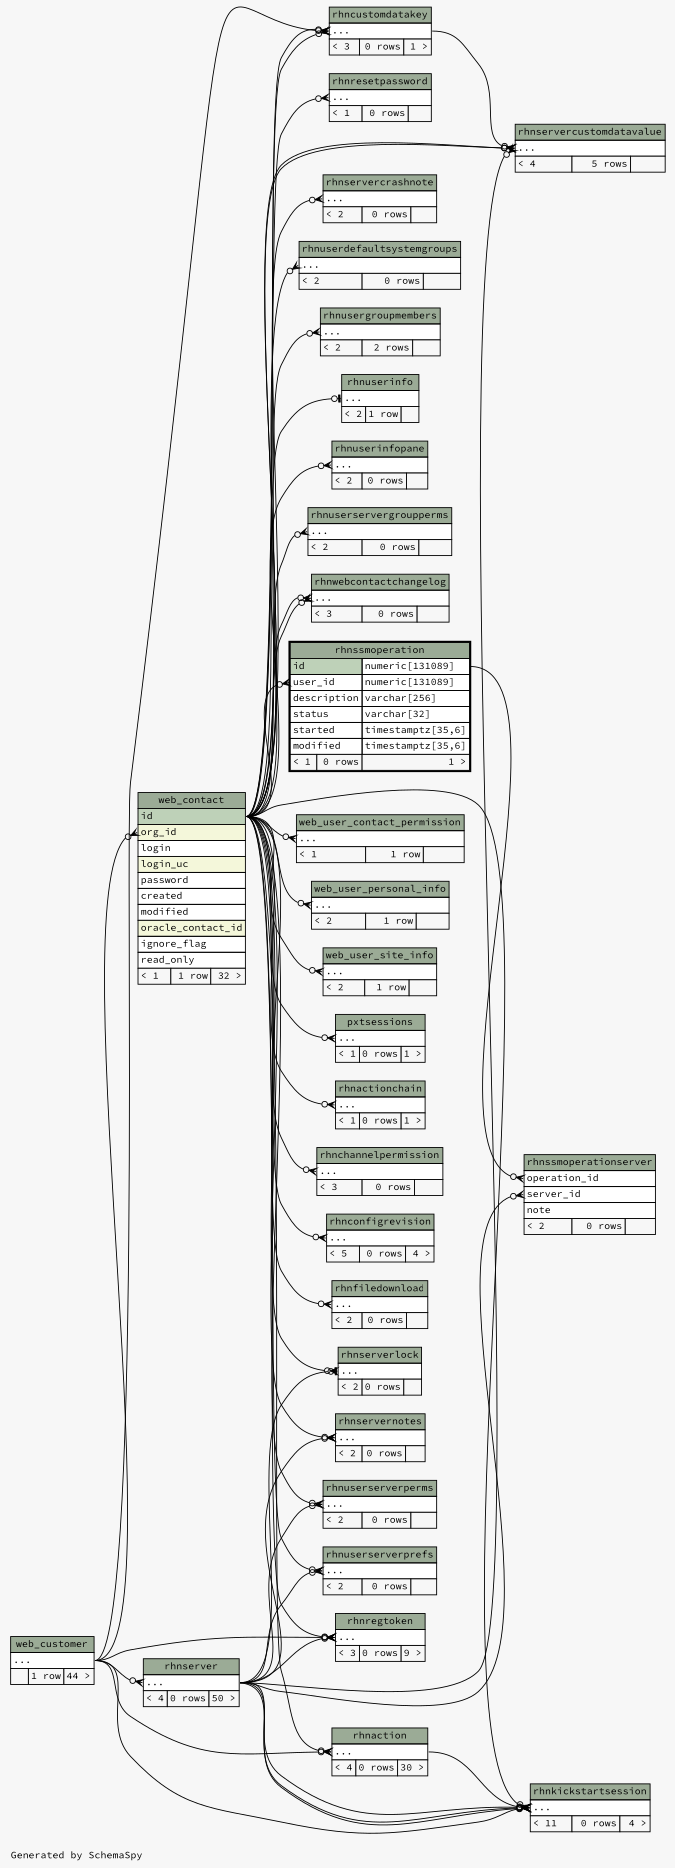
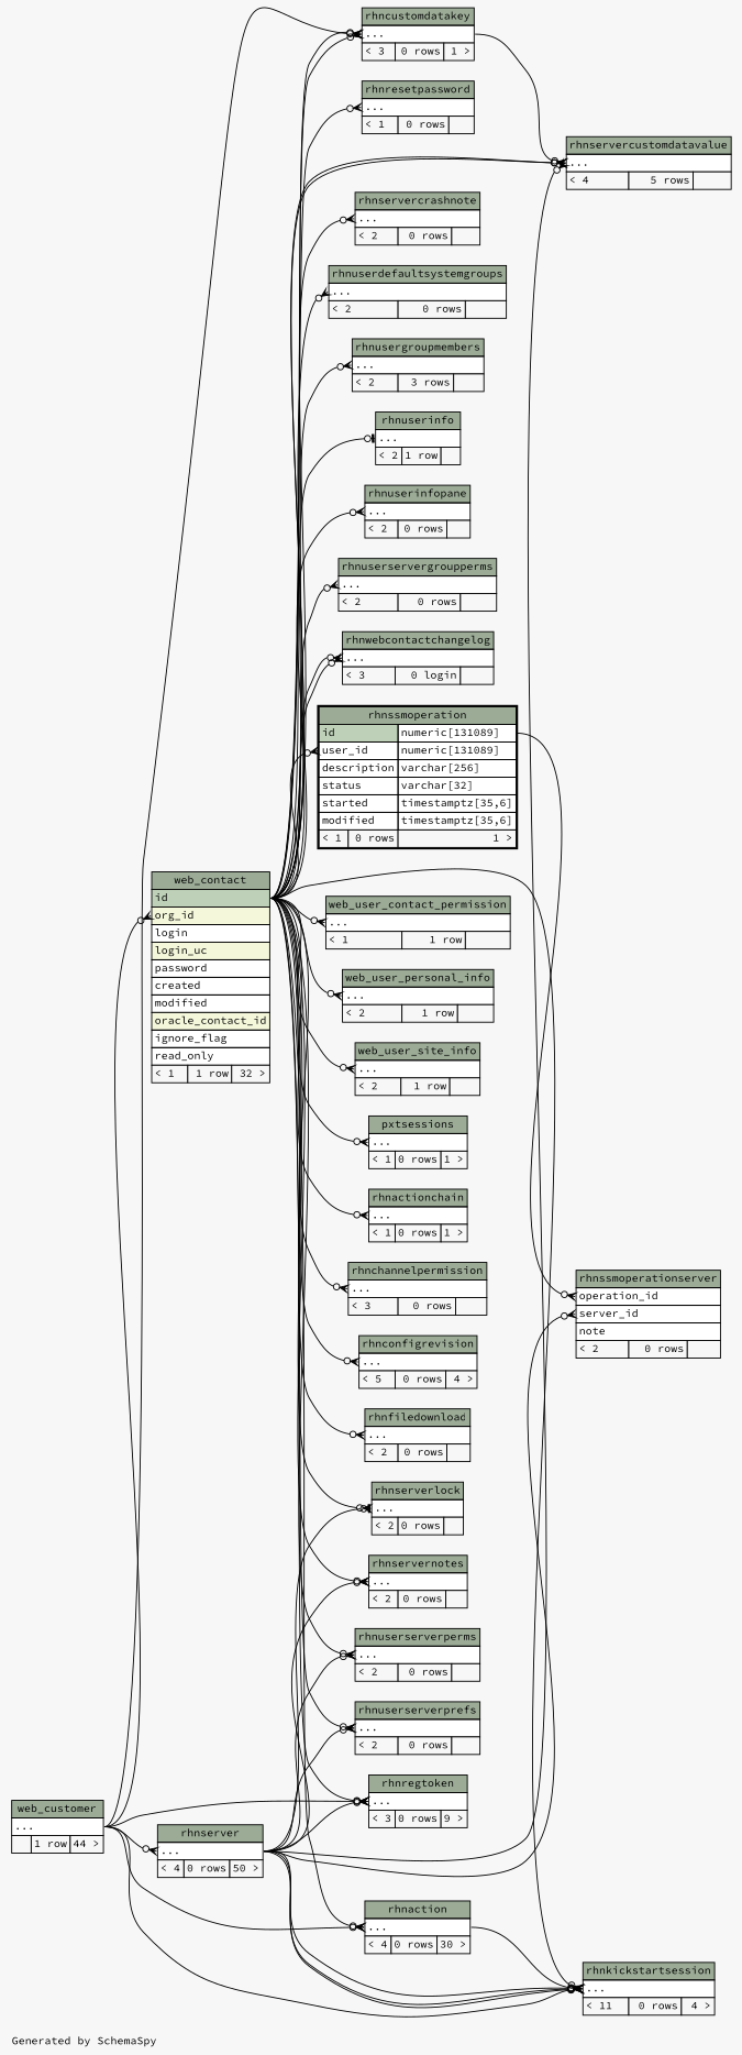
  digraph {
    bgcolor="#f7f7f7"
    fontname="Source Code Pro"
    fontsize=11
    label="\nGenerated by SchemaSpy"
    labeljust=l
    nodesep=0.18
    rankdir=RL
    ranksep=0.46
    node [fontname="Source Code Pro" fontsize=11 shape=plaintext]
    edge [arrowhead=none arrowsize=0.8 arrowtail=crowodot dir=back fontname="Source Code Pro" headport="id:e" tailport="elipses:w"]
    n1 [label=<     <TABLE BORDER="0" CELLBORDER="1" CELLSPACING="0" BGCOLOR="#ffffff">       <TR><TD COLSPAN="3" BGCOLOR="#9bab96" ALIGN="CENTER">pxtsessions</TD></TR>       <TR><TD PORT="elipses" COLSPAN="3" ALIGN="LEFT">...</TD></TR>       <TR><TD ALIGN="LEFT" BGCOLOR="#f7f7f7">&lt; 1</TD><TD ALIGN="RIGHT" BGCOLOR="#f7f7f7">0 rows</TD><TD ALIGN="RIGHT" BGCOLOR="#f7f7f7">1 &gt;</TD></TR>     </TABLE>>]
    n2 [label=<     <TABLE BORDER="0" CELLBORDER="1" CELLSPACING="0" BGCOLOR="#ffffff">       <TR><TD COLSPAN="3" BGCOLOR="#9bab96" ALIGN="CENTER">web_contact</TD></TR>       <TR><TD PORT="id" COLSPAN="3" BGCOLOR="#bed1b8" ALIGN="LEFT">id</TD></TR>       <TR><TD PORT="org_id" COLSPAN="3" BGCOLOR="#f4f7da" ALIGN="LEFT">org_id</TD></TR>       <TR><TD PORT="login" COLSPAN="3" ALIGN="LEFT">login</TD></TR>       <TR><TD PORT="login_uc" COLSPAN="3" BGCOLOR="#f4f7da" ALIGN="LEFT">login_uc</TD></TR>       <TR><TD PORT="password" COLSPAN="3" ALIGN="LEFT">password</TD></TR>       <TR><TD PORT="created" COLSPAN="3" ALIGN="LEFT">created</TD></TR>       <TR><TD PORT="modified" COLSPAN="3" ALIGN="LEFT">modified</TD></TR>       <TR><TD PORT="oracle_contact_id" COLSPAN="3" BGCOLOR="#f4f7da" ALIGN="LEFT">oracle_contact_id</TD></TR>       <TR><TD PORT="ignore_flag" COLSPAN="3" ALIGN="LEFT">ignore_flag</TD></TR>       <TR><TD PORT="read_only" COLSPAN="3" ALIGN="LEFT">read_only</TD></TR>       <TR><TD ALIGN="LEFT" BGCOLOR="#f7f7f7">&lt; 1</TD><TD ALIGN="RIGHT" BGCOLOR="#f7f7f7">1 row</TD><TD ALIGN="RIGHT" BGCOLOR="#f7f7f7">32 &gt;</TD></TR>     </TABLE>>]
    n3 [label=<     <TABLE BORDER="0" CELLBORDER="1" CELLSPACING="0" BGCOLOR="#ffffff">       <TR><TD COLSPAN="3" BGCOLOR="#9bab96" ALIGN="CENTER">web_customer</TD></TR>       <TR><TD PORT="elipses" COLSPAN="3" ALIGN="LEFT">...</TD></TR>       <TR><TD ALIGN="LEFT" BGCOLOR="#f7f7f7">  </TD><TD ALIGN="RIGHT" BGCOLOR="#f7f7f7">1 row</TD><TD ALIGN="RIGHT" BGCOLOR="#f7f7f7">44 &gt;</TD></TR>     </TABLE>>]
    n4 [label=<     <TABLE BORDER="0" CELLBORDER="1" CELLSPACING="0" BGCOLOR="#ffffff">       <TR><TD COLSPAN="3" BGCOLOR="#9bab96" ALIGN="CENTER">rhnaction</TD></TR>       <TR><TD PORT="elipses" COLSPAN="3" ALIGN="LEFT">...</TD></TR>       <TR><TD ALIGN="LEFT" BGCOLOR="#f7f7f7">&lt; 4</TD><TD ALIGN="RIGHT" BGCOLOR="#f7f7f7">0 rows</TD><TD ALIGN="RIGHT" BGCOLOR="#f7f7f7">30 &gt;</TD></TR>     </TABLE>>]
    n5 [label=<     <TABLE BORDER="0" CELLBORDER="1" CELLSPACING="0" BGCOLOR="#ffffff">       <TR><TD COLSPAN="3" BGCOLOR="#9bab96" ALIGN="CENTER">rhnactionchain</TD></TR>       <TR><TD PORT="elipses" COLSPAN="3" ALIGN="LEFT">...</TD></TR>       <TR><TD ALIGN="LEFT" BGCOLOR="#f7f7f7">&lt; 1</TD><TD ALIGN="RIGHT" BGCOLOR="#f7f7f7">0 rows</TD><TD ALIGN="RIGHT" BGCOLOR="#f7f7f7">1 &gt;</TD></TR>     </TABLE>>]
    n6 [label=<     <TABLE BORDER="0" CELLBORDER="1" CELLSPACING="0" BGCOLOR="#ffffff">       <TR><TD COLSPAN="3" BGCOLOR="#9bab96" ALIGN="CENTER">rhnchannelpermission</TD></TR>       <TR><TD PORT="elipses" COLSPAN="3" ALIGN="LEFT">...</TD></TR>       <TR><TD ALIGN="LEFT" BGCOLOR="#f7f7f7">&lt; 3</TD><TD ALIGN="RIGHT" BGCOLOR="#f7f7f7">0 rows</TD><TD ALIGN="RIGHT" BGCOLOR="#f7f7f7">  </TD></TR>     </TABLE>>]
    n7 [label=<     <TABLE BORDER="0" CELLBORDER="1" CELLSPACING="0" BGCOLOR="#ffffff">       <TR><TD COLSPAN="3" BGCOLOR="#9bab96" ALIGN="CENTER">rhnconfigrevision</TD></TR>       <TR><TD PORT="elipses" COLSPAN="3" ALIGN="LEFT">...</TD></TR>       <TR><TD ALIGN="LEFT" BGCOLOR="#f7f7f7">&lt; 5</TD><TD ALIGN="RIGHT" BGCOLOR="#f7f7f7">0 rows</TD><TD ALIGN="RIGHT" BGCOLOR="#f7f7f7">4 &gt;</TD></TR>     </TABLE>>]
    n8 [label=<     <TABLE BORDER="0" CELLBORDER="1" CELLSPACING="0" BGCOLOR="#ffffff">       <TR><TD COLSPAN="3" BGCOLOR="#9bab96" ALIGN="CENTER">rhncustomdatakey</TD></TR>       <TR><TD PORT="elipses" COLSPAN="3" ALIGN="LEFT">...</TD></TR>       <TR><TD ALIGN="LEFT" BGCOLOR="#f7f7f7">&lt; 3</TD><TD ALIGN="RIGHT" BGCOLOR="#f7f7f7">0 rows</TD><TD ALIGN="RIGHT" BGCOLOR="#f7f7f7">1 &gt;</TD></TR>     </TABLE>>]
    n9 [label=<     <TABLE BORDER="0" CELLBORDER="1" CELLSPACING="0" BGCOLOR="#ffffff">       <TR><TD COLSPAN="3" BGCOLOR="#9bab96" ALIGN="CENTER">rhnfiledownload</TD></TR>       <TR><TD PORT="elipses" COLSPAN="3" ALIGN="LEFT">...</TD></TR>       <TR><TD ALIGN="LEFT" BGCOLOR="#f7f7f7">&lt; 2</TD><TD ALIGN="RIGHT" BGCOLOR="#f7f7f7">0 rows</TD><TD ALIGN="RIGHT" BGCOLOR="#f7f7f7">  </TD></TR>     </TABLE>>]
    n10 [label=<     <TABLE BORDER="0" CELLBORDER="1" CELLSPACING="0" BGCOLOR="#ffffff">       <TR><TD COLSPAN="3" BGCOLOR="#9bab96" ALIGN="CENTER">rhnkickstartsession</TD></TR>       <TR><TD PORT="elipses" COLSPAN="3" ALIGN="LEFT">...</TD></TR>       <TR><TD ALIGN="LEFT" BGCOLOR="#f7f7f7">&lt; 11</TD><TD ALIGN="RIGHT" BGCOLOR="#f7f7f7">0 rows</TD><TD ALIGN="RIGHT" BGCOLOR="#f7f7f7">4 &gt;</TD></TR>     </TABLE>>]
    n11 [label=<     <TABLE BORDER="0" CELLBORDER="1" CELLSPACING="0" BGCOLOR="#ffffff">       <TR><TD COLSPAN="3" BGCOLOR="#9bab96" ALIGN="CENTER">rhnserver</TD></TR>       <TR><TD PORT="elipses" COLSPAN="3" ALIGN="LEFT">...</TD></TR>       <TR><TD ALIGN="LEFT" BGCOLOR="#f7f7f7">&lt; 4</TD><TD ALIGN="RIGHT" BGCOLOR="#f7f7f7">0 rows</TD><TD ALIGN="RIGHT" BGCOLOR="#f7f7f7">50 &gt;</TD></TR>     </TABLE>>]
    n12 [label=<     <TABLE BORDER="0" CELLBORDER="1" CELLSPACING="0" BGCOLOR="#ffffff">       <TR><TD COLSPAN="3" BGCOLOR="#9bab96" ALIGN="CENTER">rhnregtoken</TD></TR>       <TR><TD PORT="elipses" COLSPAN="3" ALIGN="LEFT">...</TD></TR>       <TR><TD ALIGN="LEFT" BGCOLOR="#f7f7f7">&lt; 3</TD><TD ALIGN="RIGHT" BGCOLOR="#f7f7f7">0 rows</TD><TD ALIGN="RIGHT" BGCOLOR="#f7f7f7">9 &gt;</TD></TR>     </TABLE>>]
    n13 [label=<     <TABLE BORDER="0" CELLBORDER="1" CELLSPACING="0" BGCOLOR="#ffffff">       <TR><TD COLSPAN="3" BGCOLOR="#9bab96" ALIGN="CENTER">rhnresetpassword</TD></TR>       <TR><TD PORT="elipses" COLSPAN="3" ALIGN="LEFT">...</TD></TR>       <TR><TD ALIGN="LEFT" BGCOLOR="#f7f7f7">&lt; 1</TD><TD ALIGN="RIGHT" BGCOLOR="#f7f7f7">0 rows</TD><TD ALIGN="RIGHT" BGCOLOR="#f7f7f7">  </TD></TR>     </TABLE>>]
    n14 [label=<     <TABLE BORDER="0" CELLBORDER="1" CELLSPACING="0" BGCOLOR="#ffffff">       <TR><TD COLSPAN="3" BGCOLOR="#9bab96" ALIGN="CENTER">rhnservercrashnote</TD></TR>       <TR><TD PORT="elipses" COLSPAN="3" ALIGN="LEFT">...</TD></TR>       <TR><TD ALIGN="LEFT" BGCOLOR="#f7f7f7">&lt; 2</TD><TD ALIGN="RIGHT" BGCOLOR="#f7f7f7">0 rows</TD><TD ALIGN="RIGHT" BGCOLOR="#f7f7f7">  </TD></TR>     </TABLE>>]
    n15 [label=<     <TABLE BORDER="0" CELLBORDER="1" CELLSPACING="0" BGCOLOR="#ffffff">       <TR><TD COLSPAN="3" BGCOLOR="#9bab96" ALIGN="CENTER">rhnservercustomdatavalue</TD></TR>       <TR><TD PORT="elipses" COLSPAN="3" ALIGN="LEFT">...</TD></TR>       <TR><TD ALIGN="LEFT" BGCOLOR="#f7f7f7">&lt; 4</TD><TD ALIGN="RIGHT" BGCOLOR="#f7f7f7">5 rows</TD><TD ALIGN="RIGHT" BGCOLOR="#f7f7f7">  </TD></TR>     </TABLE>>]
    n16 [label=<     <TABLE BORDER="0" CELLBORDER="1" CELLSPACING="0" BGCOLOR="#ffffff">       <TR><TD COLSPAN="3" BGCOLOR="#9bab96" ALIGN="CENTER">rhnserverlock</TD></TR>       <TR><TD PORT="elipses" COLSPAN="3" ALIGN="LEFT">...</TD></TR>       <TR><TD ALIGN="LEFT" BGCOLOR="#f7f7f7">&lt; 2</TD><TD ALIGN="RIGHT" BGCOLOR="#f7f7f7">0 rows</TD><TD ALIGN="RIGHT" BGCOLOR="#f7f7f7">  </TD></TR>     </TABLE>>]
    n17 [label=<     <TABLE BORDER="0" CELLBORDER="1" CELLSPACING="0" BGCOLOR="#ffffff">       <TR><TD COLSPAN="3" BGCOLOR="#9bab96" ALIGN="CENTER">rhnservernotes</TD></TR>       <TR><TD PORT="elipses" COLSPAN="3" ALIGN="LEFT">...</TD></TR>       <TR><TD ALIGN="LEFT" BGCOLOR="#f7f7f7">&lt; 2</TD><TD ALIGN="RIGHT" BGCOLOR="#f7f7f7">0 rows</TD><TD ALIGN="RIGHT" BGCOLOR="#f7f7f7">  </TD></TR>     </TABLE>>]
    n18 [label=<     <TABLE BORDER="2" CELLBORDER="1" CELLSPACING="0" BGCOLOR="#ffffff">       <TR><TD COLSPAN="3" BGCOLOR="#9bab96" ALIGN="CENTER">rhnssmoperation</TD></TR>       <TR><TD PORT="id" COLSPAN="2" BGCOLOR="#bed1b8" ALIGN="LEFT">id</TD><TD PORT="id.type" ALIGN="LEFT">numeric[131089]</TD></TR>       <TR><TD PORT="user_id" COLSPAN="2" ALIGN="LEFT">user_id</TD><TD PORT="user_id.type" ALIGN="LEFT">numeric[131089]</TD></TR>       <TR><TD PORT="description" COLSPAN="2" ALIGN="LEFT">description</TD><TD PORT="description.type" ALIGN="LEFT">varchar[256]</TD></TR>       <TR><TD PORT="status" COLSPAN="2" ALIGN="LEFT">status</TD><TD PORT="status.type" ALIGN="LEFT">varchar[32]</TD></TR>       <TR><TD PORT="started" COLSPAN="2" ALIGN="LEFT">started</TD><TD PORT="started.type" ALIGN="LEFT">timestamptz[35,6]</TD></TR>       <TR><TD PORT="modified" COLSPAN="2" ALIGN="LEFT">modified</TD><TD PORT="modified.type" ALIGN="LEFT">timestamptz[35,6]</TD></TR>       <TR><TD ALIGN="LEFT" BGCOLOR="#f7f7f7">&lt; 1</TD><TD ALIGN="RIGHT" BGCOLOR="#f7f7f7">0 rows</TD><TD ALIGN="RIGHT" BGCOLOR="#f7f7f7">1 &gt;</TD></TR>     </TABLE>>]
    n19 [label=<     <TABLE BORDER="0" CELLBORDER="1" CELLSPACING="0" BGCOLOR="#ffffff">       <TR><TD COLSPAN="3" BGCOLOR="#9bab96" ALIGN="CENTER">rhnssmoperationserver</TD></TR>       <TR><TD PORT="operation_id" COLSPAN="3" ALIGN="LEFT">operation_id</TD></TR>       <TR><TD PORT="server_id" COLSPAN="3" ALIGN="LEFT">server_id</TD></TR>       <TR><TD PORT="note" COLSPAN="3" ALIGN="LEFT">note</TD></TR>       <TR><TD ALIGN="LEFT" BGCOLOR="#f7f7f7">&lt; 2</TD><TD ALIGN="RIGHT" BGCOLOR="#f7f7f7">0 rows</TD><TD ALIGN="RIGHT" BGCOLOR="#f7f7f7">  </TD></TR>     </TABLE>>]
    n20 [label=<     <TABLE BORDER="0" CELLBORDER="1" CELLSPACING="0" BGCOLOR="#ffffff">       <TR><TD COLSPAN="3" BGCOLOR="#9bab96" ALIGN="CENTER">rhnuserdefaultsystemgroups</TD></TR>       <TR><TD PORT="elipses" COLSPAN="3" ALIGN="LEFT">...</TD></TR>       <TR><TD ALIGN="LEFT" BGCOLOR="#f7f7f7">&lt; 2</TD><TD ALIGN="RIGHT" BGCOLOR="#f7f7f7">0 rows</TD><TD ALIGN="RIGHT" BGCOLOR="#f7f7f7">  </TD></TR>     </TABLE>>]
-   n21 [label=<     <TABLE BORDER="0" CELLBORDER="1" CELLSPACING="0" BGCOLOR="#ffffff">       <TR><TD COLSPAN="3" BGCOLOR="#9bab96" ALIGN="CENTER">rhnusergroupmembers</TD></TR>       <TR><TD PORT="elipses" COLSPAN="3" ALIGN="LEFT">...</TD></TR>       <TR><TD ALIGN="LEFT" BGCOLOR="#f7f7f7">&lt; 2</TD><TD ALIGN="RIGHT" BGCOLOR="#f7f7f7">2 rows</TD><TD ALIGN="RIGHT" BGCOLOR="#f7f7f7">  </TD></TR>     </TABLE>>]
+   n21 [label=<     <TABLE BORDER="0" CELLBORDER="1" CELLSPACING="0" BGCOLOR="#ffffff">       <TR><TD COLSPAN="3" BGCOLOR="#9bab96" ALIGN="CENTER">rhnusergroupmembers</TD></TR>       <TR><TD PORT="elipses" COLSPAN="3" ALIGN="LEFT">...</TD></TR>       <TR><TD ALIGN="LEFT" BGCOLOR="#f7f7f7">&lt; 2</TD><TD ALIGN="RIGHT" BGCOLOR="#f7f7f7">3 rows</TD><TD ALIGN="RIGHT" BGCOLOR="#f7f7f7">  </TD></TR>     </TABLE>>]
    n22 [label=<     <TABLE BORDER="0" CELLBORDER="1" CELLSPACING="0" BGCOLOR="#ffffff">       <TR><TD COLSPAN="3" BGCOLOR="#9bab96" ALIGN="CENTER">rhnuserinfo</TD></TR>       <TR><TD PORT="elipses" COLSPAN="3" ALIGN="LEFT">...</TD></TR>       <TR><TD ALIGN="LEFT" BGCOLOR="#f7f7f7">&lt; 2</TD><TD ALIGN="RIGHT" BGCOLOR="#f7f7f7">1 row</TD><TD ALIGN="RIGHT" BGCOLOR="#f7f7f7">  </TD></TR>     </TABLE>>]
    n23 [label=<     <TABLE BORDER="0" CELLBORDER="1" CELLSPACING="0" BGCOLOR="#ffffff">       <TR><TD COLSPAN="3" BGCOLOR="#9bab96" ALIGN="CENTER">rhnuserinfopane</TD></TR>       <TR><TD PORT="elipses" COLSPAN="3" ALIGN="LEFT">...</TD></TR>       <TR><TD ALIGN="LEFT" BGCOLOR="#f7f7f7">&lt; 2</TD><TD ALIGN="RIGHT" BGCOLOR="#f7f7f7">0 rows</TD><TD ALIGN="RIGHT" BGCOLOR="#f7f7f7">  </TD></TR>     </TABLE>>]
    n24 [label=<     <TABLE BORDER="0" CELLBORDER="1" CELLSPACING="0" BGCOLOR="#ffffff">       <TR><TD COLSPAN="3" BGCOLOR="#9bab96" ALIGN="CENTER">rhnuserservergroupperms</TD></TR>       <TR><TD PORT="elipses" COLSPAN="3" ALIGN="LEFT">...</TD></TR>       <TR><TD ALIGN="LEFT" BGCOLOR="#f7f7f7">&lt; 2</TD><TD ALIGN="RIGHT" BGCOLOR="#f7f7f7">0 rows</TD><TD ALIGN="RIGHT" BGCOLOR="#f7f7f7">  </TD></TR>     </TABLE>>]
    n25 [label=<     <TABLE BORDER="0" CELLBORDER="1" CELLSPACING="0" BGCOLOR="#ffffff">       <TR><TD COLSPAN="3" BGCOLOR="#9bab96" ALIGN="CENTER">rhnuserserverperms</TD></TR>       <TR><TD PORT="elipses" COLSPAN="3" ALIGN="LEFT">...</TD></TR>       <TR><TD ALIGN="LEFT" BGCOLOR="#f7f7f7">&lt; 2</TD><TD ALIGN="RIGHT" BGCOLOR="#f7f7f7">0 rows</TD><TD ALIGN="RIGHT" BGCOLOR="#f7f7f7">  </TD></TR>     </TABLE>>]
    n26 [label=<     <TABLE BORDER="0" CELLBORDER="1" CELLSPACING="0" BGCOLOR="#ffffff">       <TR><TD COLSPAN="3" BGCOLOR="#9bab96" ALIGN="CENTER">rhnuserserverprefs</TD></TR>       <TR><TD PORT="elipses" COLSPAN="3" ALIGN="LEFT">...</TD></TR>       <TR><TD ALIGN="LEFT" BGCOLOR="#f7f7f7">&lt; 2</TD><TD ALIGN="RIGHT" BGCOLOR="#f7f7f7">0 rows</TD><TD ALIGN="RIGHT" BGCOLOR="#f7f7f7">  </TD></TR>     </TABLE>>]
-   n27 [label=<     <TABLE BORDER="0" CELLBORDER="1" CELLSPACING="0" BGCOLOR="#ffffff">       <TR><TD COLSPAN="3" BGCOLOR="#9bab96" ALIGN="CENTER">rhnwebcontactchangelog</TD></TR>       <TR><TD PORT="elipses" COLSPAN="3" ALIGN="LEFT">...</TD></TR>       <TR><TD ALIGN="LEFT" BGCOLOR="#f7f7f7">&lt; 3</TD><TD ALIGN="RIGHT" BGCOLOR="#f7f7f7">0 rows</TD><TD ALIGN="RIGHT" BGCOLOR="#f7f7f7">  </TD></TR>     </TABLE>>]
+   n27 [label=<     <TABLE BORDER="0" CELLBORDER="1" CELLSPACING="0" BGCOLOR="#ffffff">       <TR><TD COLSPAN="3" BGCOLOR="#9bab96" ALIGN="CENTER">rhnwebcontactchangelog</TD></TR>       <TR><TD PORT="elipses" COLSPAN="3" ALIGN="LEFT">...</TD></TR>       <TR><TD ALIGN="LEFT" BGCOLOR="#f7f7f7">&lt; 3</TD><TD ALIGN="RIGHT" BGCOLOR="#f7f7f7">0 login</TD><TD ALIGN="RIGHT" BGCOLOR="#f7f7f7">  </TD></TR>     </TABLE>>]
    n28 [label=<     <TABLE BORDER="0" CELLBORDER="1" CELLSPACING="0" BGCOLOR="#ffffff">       <TR><TD COLSPAN="3" BGCOLOR="#9bab96" ALIGN="CENTER">web_user_contact_permission</TD></TR>       <TR><TD PORT="elipses" COLSPAN="3" ALIGN="LEFT">...</TD></TR>       <TR><TD ALIGN="LEFT" BGCOLOR="#f7f7f7">&lt; 1</TD><TD ALIGN="RIGHT" BGCOLOR="#f7f7f7">1 row</TD><TD ALIGN="RIGHT" BGCOLOR="#f7f7f7">  </TD></TR>     </TABLE>>]
    n29 [label=<     <TABLE BORDER="0" CELLBORDER="1" CELLSPACING="0" BGCOLOR="#ffffff">       <TR><TD COLSPAN="3" BGCOLOR="#9bab96" ALIGN="CENTER">web_user_personal_info</TD></TR>       <TR><TD PORT="elipses" COLSPAN="3" ALIGN="LEFT">...</TD></TR>       <TR><TD ALIGN="LEFT" BGCOLOR="#f7f7f7">&lt; 2</TD><TD ALIGN="RIGHT" BGCOLOR="#f7f7f7">1 row</TD><TD ALIGN="RIGHT" BGCOLOR="#f7f7f7">  </TD></TR>     </TABLE>>]
    n30 [label=<     <TABLE BORDER="0" CELLBORDER="1" CELLSPACING="0" BGCOLOR="#ffffff">       <TR><TD COLSPAN="3" BGCOLOR="#9bab96" ALIGN="CENTER">web_user_site_info</TD></TR>       <TR><TD PORT="elipses" COLSPAN="3" ALIGN="LEFT">...</TD></TR>       <TR><TD ALIGN="LEFT" BGCOLOR="#f7f7f7">&lt; 2</TD><TD ALIGN="RIGHT" BGCOLOR="#f7f7f7">1 row</TD><TD ALIGN="RIGHT" BGCOLOR="#f7f7f7">  </TD></TR>     </TABLE>>]
    n1 -> n2
    n2 -> n3 [headport="elipses:e" tailport="org_id:w"]
    n4 -> n2
    n4 -> n3 [headport="elipses:e"]
    n5 -> n2
    n6 -> n2
    n7 -> n2
    n8 -> n2
    n8 -> n2
    n8 -> n3 [headport="elipses:e"]
    n9 -> n2
    n10 -> n2
    n10 -> n3 [headport="elipses:e"]
    n10 -> n4 [headport="elipses:e"]
    n10 -> n11 [headport="elipses:e"]
    n10 -> n11 [headport="elipses:e"]
    n10 -> n11 [headport="elipses:e"]
    n11 -> n3 [headport="elipses:e"]
    n12 -> n2
    n12 -> n3 [headport="elipses:e"]
    n12 -> n11 [headport="elipses:e"]
    n13 -> n2
    n14 -> n2
    n15 -> n2
    n15 -> n2
    n15 -> n8 [headport="elipses:e"]
    n15 -> n11 [headport="elipses:e"]
    n16 -> n2
    n16 -> n11 [arrowtail=teeodot headport="elipses:e"]
    n17 -> n2
    n17 -> n11 [headport="elipses:e"]
    n18 -> n2 [tailport="user_id:w"]
    n19 -> n11 [headport="elipses:e" tailport="server_id:w"]
    n19 -> n18 [headport="id.type:e" tailport="operation_id:w"]
    n20 -> n2
    n21 -> n2
    n22 -> n2 [arrowtail=teeodot]
    n23 -> n2
    n24 -> n2
    n25 -> n2
    n25 -> n11 [headport="elipses:e"]
    n26 -> n2
    n26 -> n11 [headport="elipses:e"]
    n27 -> n2
    n27 -> n2
    n28 -> n2
    n29 -> n2
    n30 -> n2
  }
